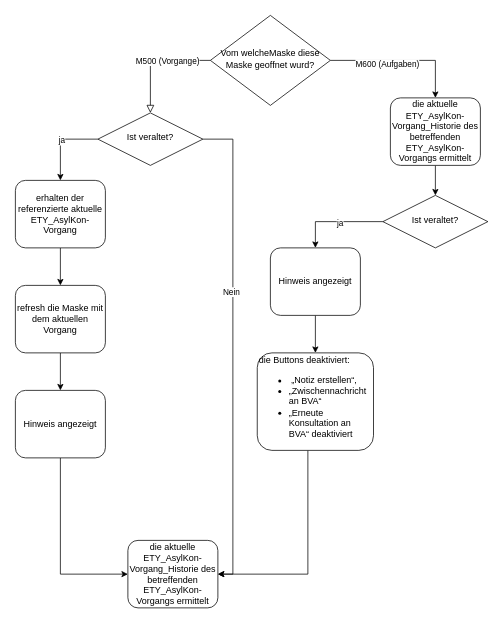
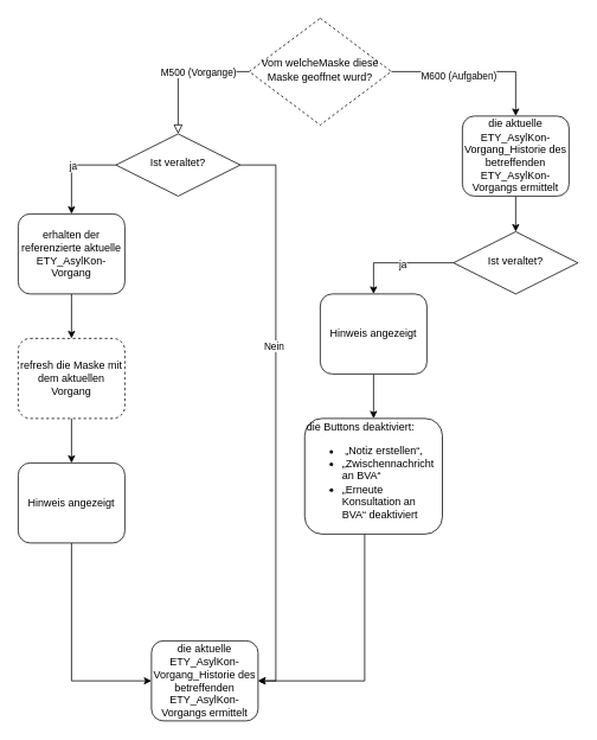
  <mxCell id="0" />
  <mxCell id="1" parent="0" />
  <mxCell id="2" value="" style="rounded=0;html=1;jettySize=auto;orthogonalLoop=1;fontSize=11;endArrow=block;endFill=0;endSize=8;strokeWidth=1;shadow=0;labelBackgroundColor=none;edgeStyle=orthogonalEdgeStyle;entryX=0.5;entryY=0;entryDx=0;entryDy=0;" parent="1" source="6" target="11" edge="1"><mxGeometry x="-0.444" y="20" relative="1" as="geometry"><mxPoint as="offset" /><mxPoint x="200" y="170" as="targetPoint" /><Array as="points"><mxPoint x="200" y="80" /></Array></mxGeometry></mxCell>
  <mxCell id="3" value="M500 (Vorgange)" style="edgeLabel;html=1;align=center;verticalAlign=middle;resizable=0;points=[];" vertex="1" connectable="0" parent="2"><mxGeometry x="-0.176" y="1" relative="1" as="geometry"><mxPoint x="4" y="-1" as="offset" /></mxGeometry></mxCell>
  <mxCell id="4" style="edgeStyle=orthogonalEdgeStyle;rounded=0;orthogonalLoop=1;jettySize=auto;html=1;exitX=1;exitY=0.5;exitDx=0;exitDy=0;entryX=0.5;entryY=0;entryDx=0;entryDy=0;" edge="1" parent="1" source="6" target="25"><mxGeometry relative="1" as="geometry"><mxPoint x="540" y="170" as="targetPoint" /></mxGeometry></mxCell>
  <mxCell id="5" value="M600 (Aufgaben)" style="edgeLabel;html=1;align=center;verticalAlign=middle;resizable=0;points=[];" vertex="1" connectable="0" parent="4"><mxGeometry x="-0.21" y="-4" relative="1" as="geometry"><mxPoint as="offset" /></mxGeometry></mxCell>
- <mxCell id="6" value="Vom welcheMaske diese Maske geoffnet wurd?" style="rhombus;whiteSpace=wrap;html=1;shadow=0;fontFamily=Helvetica;fontSize=12;align=center;strokeWidth=1;spacing=6;spacingTop=-4;" parent="1" vertex="1"><mxGeometry x="280" y="20" width="160" height="120" as="geometry" /></mxCell>
+ <mxCell id="6" value="Vom welcheMaske diese Maske geoffnet wurd?" style="rhombus;whiteSpace=wrap;html=1;shadow=0;fontFamily=Helvetica;fontSize=12;align=center;strokeWidth=1;spacing=6;spacingTop=-4;dashed=1;" parent="1" vertex="1"><mxGeometry x="280" y="20" width="160" height="120" as="geometry" /></mxCell>
  <mxCell id="7" style="edgeStyle=orthogonalEdgeStyle;rounded=0;orthogonalLoop=1;jettySize=auto;html=1;exitX=0;exitY=0.5;exitDx=0;exitDy=0;entryX=0.5;entryY=0;entryDx=0;entryDy=0;" edge="1" parent="1" source="11" target="13"><mxGeometry relative="1" as="geometry" /></mxCell>
  <mxCell id="8" value="ja" style="edgeLabel;html=1;align=center;verticalAlign=middle;resizable=0;points=[];" vertex="1" connectable="0" parent="7"><mxGeometry x="-0.072" y="1" relative="1" as="geometry"><mxPoint as="offset" /></mxGeometry></mxCell>
  <mxCell id="9" style="edgeStyle=orthogonalEdgeStyle;rounded=0;orthogonalLoop=1;jettySize=auto;html=1;exitX=1;exitY=0.5;exitDx=0;exitDy=0;entryX=1;entryY=0.5;entryDx=0;entryDy=0;" edge="1" parent="1" source="11" target="18"><mxGeometry relative="1" as="geometry"><mxPoint x="320" y="240" as="targetPoint" /></mxGeometry></mxCell>
  <mxCell id="10" value="Nein" style="edgeLabel;html=1;align=center;verticalAlign=middle;resizable=0;points=[];" vertex="1" connectable="0" parent="9"><mxGeometry x="-0.242" y="-3" relative="1" as="geometry"><mxPoint as="offset" /></mxGeometry></mxCell>
  <mxCell id="11" value="Ist veraltet?" style="rhombus;whiteSpace=wrap;html=1;shadow=0;fontFamily=Helvetica;fontSize=12;align=center;strokeWidth=1;spacing=6;spacingTop=-4;" vertex="1" parent="1"><mxGeometry x="130" y="150" width="140" height="70" as="geometry" /></mxCell>
  <mxCell id="12" style="edgeStyle=orthogonalEdgeStyle;rounded=0;orthogonalLoop=1;jettySize=auto;html=1;exitX=0.5;exitY=1;exitDx=0;exitDy=0;entryX=0.5;entryY=0;entryDx=0;entryDy=0;" edge="1" parent="1" source="13" target="15"><mxGeometry relative="1" as="geometry" /></mxCell>
  <mxCell id="13" value="&lt;span style=&quot;background-color: initial;&quot;&gt;erhalten der referenzierte aktuelle ETY_AsylKon-&lt;/span&gt;&lt;div&gt;Vorgang&lt;/div&gt;" style="rounded=1;whiteSpace=wrap;html=1;fontSize=12;glass=0;strokeWidth=1;shadow=0;" vertex="1" parent="1"><mxGeometry x="20" y="240" width="120" height="90" as="geometry" /></mxCell>
  <mxCell id="14" style="edgeStyle=orthogonalEdgeStyle;rounded=0;orthogonalLoop=1;jettySize=auto;html=1;exitX=0.5;exitY=1;exitDx=0;exitDy=0;" edge="1" parent="1" source="15" target="17"><mxGeometry relative="1" as="geometry" /></mxCell>
- <mxCell id="15" value="refresh die Maske mit dem aktuellen Vorgang" style="rounded=1;whiteSpace=wrap;html=1;fontSize=12;glass=0;strokeWidth=1;shadow=0;" vertex="1" parent="1"><mxGeometry x="20" y="380" width="120" height="90" as="geometry" /></mxCell>
+ <mxCell id="15" value="refresh die Maske mit dem aktuellen Vorgang" style="rounded=1;whiteSpace=wrap;html=1;fontSize=12;glass=0;strokeWidth=1;shadow=0;dashed=1;" vertex="1" parent="1"><mxGeometry x="20" y="380" width="120" height="90" as="geometry" /></mxCell>
  <mxCell id="16" value="" style="edgeStyle=orthogonalEdgeStyle;rounded=0;orthogonalLoop=1;jettySize=auto;html=1;" edge="1" parent="1" source="17" target="18"><mxGeometry relative="1" as="geometry"><Array as="points"><mxPoint x="80" y="765" /></Array></mxGeometry></mxCell>
  <mxCell id="17" value="Hinweis angezeigt" style="rounded=1;whiteSpace=wrap;html=1;fontSize=12;glass=0;strokeWidth=1;shadow=0;" vertex="1" parent="1"><mxGeometry x="20" y="520" width="120" height="90" as="geometry" /></mxCell>
  <mxCell id="18" value="&lt;div&gt;die aktuelle ETY_AsylKon-Vorgang_Historie des betreffenden&lt;/div&gt;&lt;div&gt;ETY_AsylKon-Vorgangs ermittelt&lt;/div&gt;" style="rounded=1;whiteSpace=wrap;html=1;fontSize=12;glass=0;strokeWidth=1;shadow=0;" vertex="1" parent="1"><mxGeometry x="170" y="720" width="120" height="90" as="geometry" /></mxCell>
  <mxCell id="19" style="edgeStyle=orthogonalEdgeStyle;rounded=0;orthogonalLoop=1;jettySize=auto;html=1;exitX=0;exitY=0.5;exitDx=0;exitDy=0;entryX=0.5;entryY=0;entryDx=0;entryDy=0;" edge="1" parent="1" source="21" target="23"><mxGeometry relative="1" as="geometry"><mxPoint x="420" y="360" as="targetPoint" /></mxGeometry></mxCell>
  <mxCell id="20" value="ja" style="edgeLabel;html=1;align=center;verticalAlign=middle;resizable=0;points=[];" vertex="1" connectable="0" parent="19"><mxGeometry x="-0.072" y="1" relative="1" as="geometry"><mxPoint as="offset" /></mxGeometry></mxCell>
  <mxCell id="21" value="Ist veraltet?" style="rhombus;whiteSpace=wrap;html=1;shadow=0;fontFamily=Helvetica;fontSize=12;align=center;strokeWidth=1;spacing=6;spacingTop=-4;" vertex="1" parent="1"><mxGeometry x="510" y="260" width="140" height="70" as="geometry" /></mxCell>
  <mxCell id="22" style="edgeStyle=orthogonalEdgeStyle;rounded=0;orthogonalLoop=1;jettySize=auto;html=1;exitX=0.5;exitY=1;exitDx=0;exitDy=0;" edge="1" parent="1" source="23" target="27"><mxGeometry relative="1" as="geometry" /></mxCell>
  <mxCell id="23" value="Hinweis angezeigt" style="rounded=1;whiteSpace=wrap;html=1;fontSize=12;glass=0;strokeWidth=1;shadow=0;" vertex="1" parent="1"><mxGeometry x="360" y="330" width="120" height="90" as="geometry" /></mxCell>
  <mxCell id="24" style="edgeStyle=orthogonalEdgeStyle;rounded=0;orthogonalLoop=1;jettySize=auto;html=1;exitX=0.5;exitY=1;exitDx=0;exitDy=0;entryX=0.5;entryY=0;entryDx=0;entryDy=0;" edge="1" parent="1" source="25" target="21"><mxGeometry relative="1" as="geometry" /></mxCell>
  <mxCell id="25" value="&lt;div&gt;die aktuelle ETY_AsylKon-Vorgang_Historie des betreffenden&lt;/div&gt;&lt;div&gt;ETY_AsylKon-Vorgangs ermittelt&lt;/div&gt;" style="rounded=1;whiteSpace=wrap;html=1;fontSize=12;glass=0;strokeWidth=1;shadow=0;" vertex="1" parent="1"><mxGeometry x="520" y="130" width="120" height="90" as="geometry" /></mxCell>
  <mxCell id="26" style="edgeStyle=orthogonalEdgeStyle;rounded=0;orthogonalLoop=1;jettySize=auto;html=1;entryX=1;entryY=0.5;entryDx=0;entryDy=0;" edge="1" parent="1" source="27" target="18"><mxGeometry relative="1" as="geometry"><Array as="points"><mxPoint x="410" y="765" /></Array></mxGeometry></mxCell>
  <mxCell id="27" value="&lt;div&gt;&lt;/div&gt;die Buttons deaktiviert&lt;span style=&quot;background-color: initial;&quot;&gt;:&lt;/span&gt;&lt;br&gt;&lt;div&gt;&lt;ul&gt;&lt;li&gt;&amp;nbsp;„Notiz erstellen“,&lt;/li&gt;&lt;li&gt;„Zwischennachricht an BVA“&lt;/li&gt;&lt;li&gt;„Erneute Konsultation an BVA“ deaktiviert&lt;/li&gt;&lt;/ul&gt;&lt;/div&gt;" style="rounded=1;whiteSpace=wrap;html=1;fontSize=12;glass=0;strokeWidth=1;shadow=0;align=left;" vertex="1" parent="1"><mxGeometry x="342.5" y="470" width="155" height="130" as="geometry" /></mxCell>
